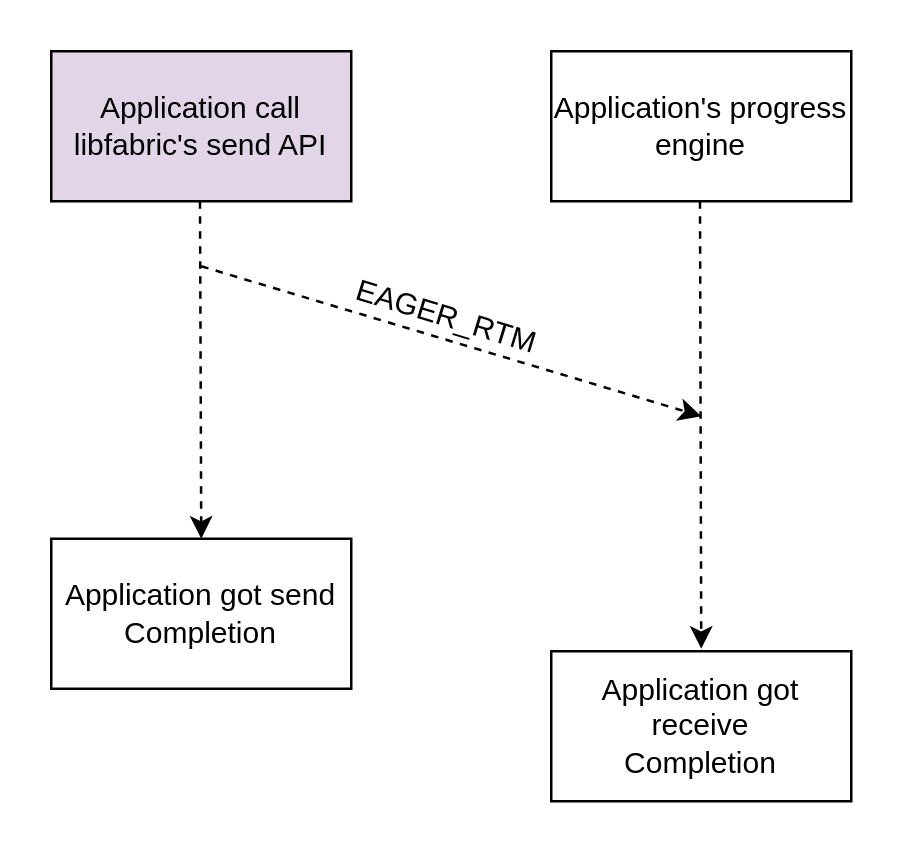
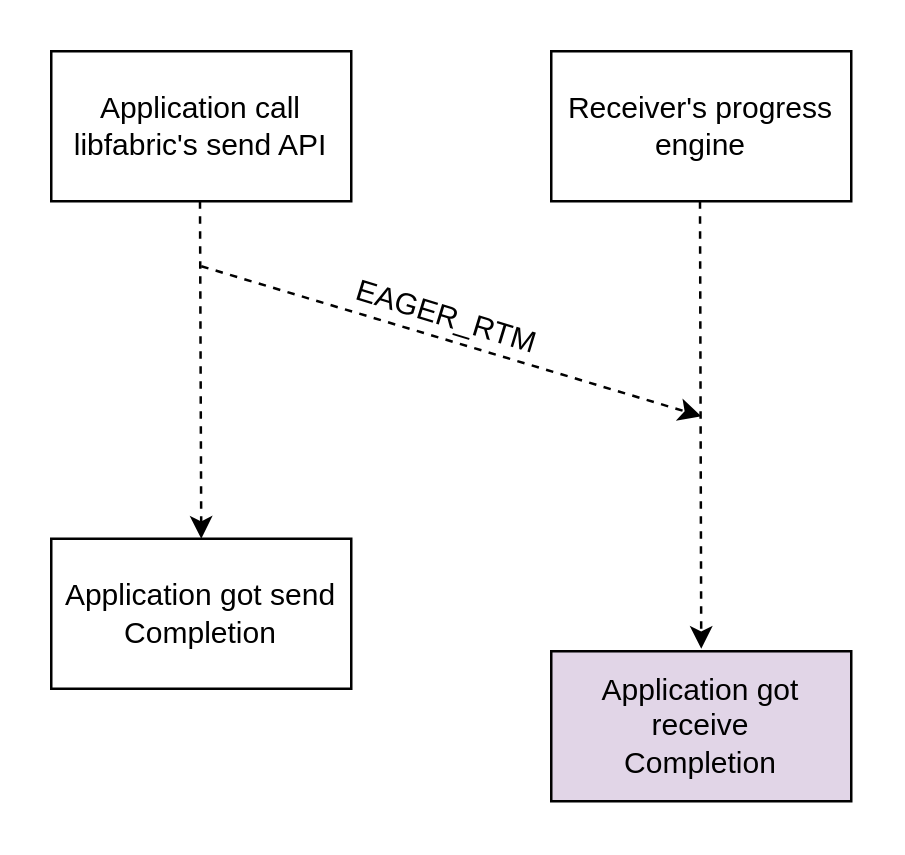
  <mxCell id="0" />
  <mxCell id="1" parent="0" />
- <mxCell id="2" value="Application call libfabric's send API" style="rounded=0;whiteSpace=wrap;html=1;fillColor=#e1d5e7;" parent="1" vertex="1"><mxGeometry x="20" y="20" width="120" height="60" as="geometry" /></mxCell>
- <mxCell id="3" value="Application's progress engine" style="rounded=0;whiteSpace=wrap;html=1;" parent="1" vertex="1"><mxGeometry x="220" y="20" width="120" height="60" as="geometry" /></mxCell>
+ <mxCell id="2" value="Application call libfabric's send API" style="rounded=0;whiteSpace=wrap;html=1;" parent="1" vertex="1"><mxGeometry x="20" y="20" width="120" height="60" as="geometry" /></mxCell>
+ <mxCell id="3" value="Receiver's progress engine" style="rounded=0;whiteSpace=wrap;html=1;" parent="1" vertex="1"><mxGeometry x="220" y="20" width="120" height="60" as="geometry" /></mxCell>
  <mxCell id="4" value="" style="endArrow=classic;html=1;dashed=1;entryX=0.5;entryY=0;entryDx=0;entryDy=0;" parent="1" target="7" edge="1"><mxGeometry width="50" height="50" relative="1" as="geometry"><mxPoint x="79.5" y="80" as="sourcePoint" /><mxPoint x="80" y="250" as="targetPoint" /></mxGeometry></mxCell>
  <mxCell id="5" value="" style="endArrow=classic;html=1;dashed=1;" parent="1" edge="1"><mxGeometry width="50" height="50" relative="1" as="geometry"><mxPoint x="279.5" y="80" as="sourcePoint" /><mxPoint x="280" y="259" as="targetPoint" /></mxGeometry></mxCell>
  <mxCell id="6" value="" style="endArrow=classic;html=1;dashed=1;" parent="1" edge="1"><mxGeometry width="50" height="50" relative="1" as="geometry"><mxPoint x="80" y="106" as="sourcePoint" /><mxPoint x="280" y="166" as="targetPoint" /></mxGeometry></mxCell>
  <mxCell id="7" value="Application got send&lt;br&gt;Completion" style="rounded=0;whiteSpace=wrap;html=1;" parent="1" vertex="1"><mxGeometry x="20" y="215" width="120" height="60" as="geometry" /></mxCell>
- <mxCell id="8" value="Application got&lt;br&gt;receive&lt;br&gt;Completion" style="rounded=0;whiteSpace=wrap;html=1;" parent="1" vertex="1"><mxGeometry x="220" y="260" width="120" height="60" as="geometry" /></mxCell>
+ <mxCell id="8" value="Application got&lt;br&gt;receive&lt;br&gt;Completion" style="rounded=0;whiteSpace=wrap;html=1;fillColor=#e1d5e7;" parent="1" vertex="1"><mxGeometry x="220" y="260" width="120" height="60" as="geometry" /></mxCell>
  <mxCell id="9" value="EAGER_RTM&amp;nbsp;" style="text;html=1;strokeColor=none;fillColor=none;align=center;verticalAlign=middle;whiteSpace=wrap;rounded=0;rotation=17;" parent="1" vertex="1"><mxGeometry x="160" y="117" width="40" height="20" as="geometry" /></mxCell>
